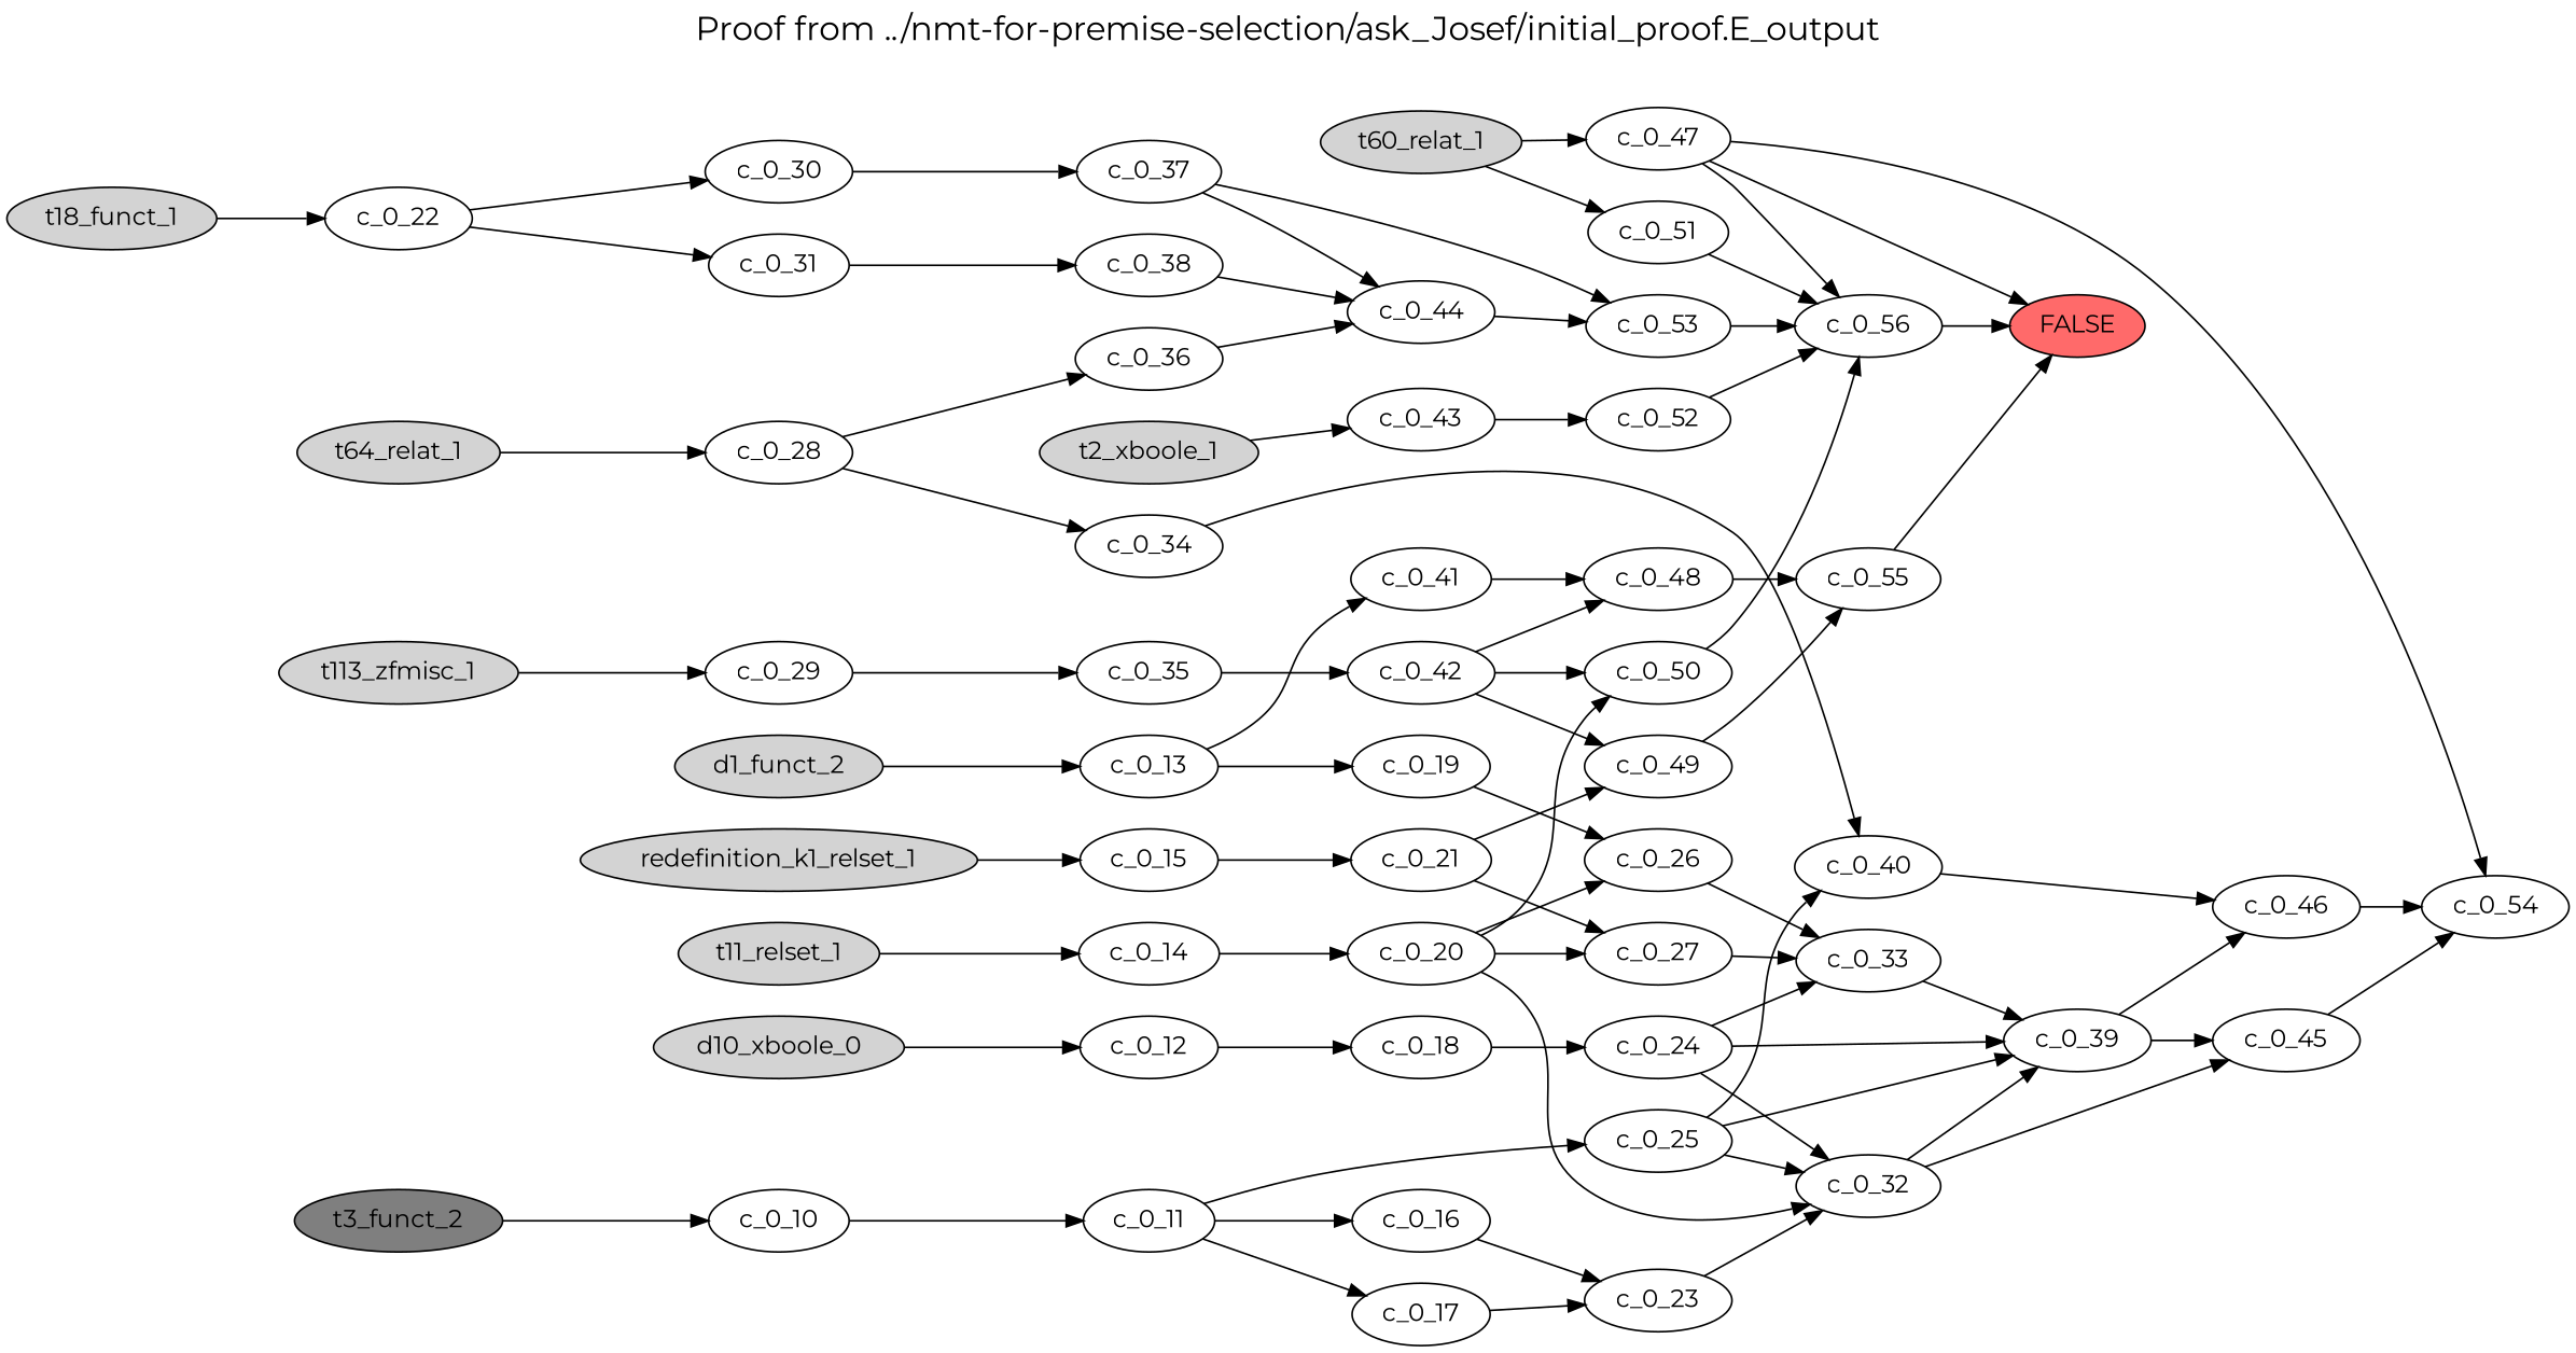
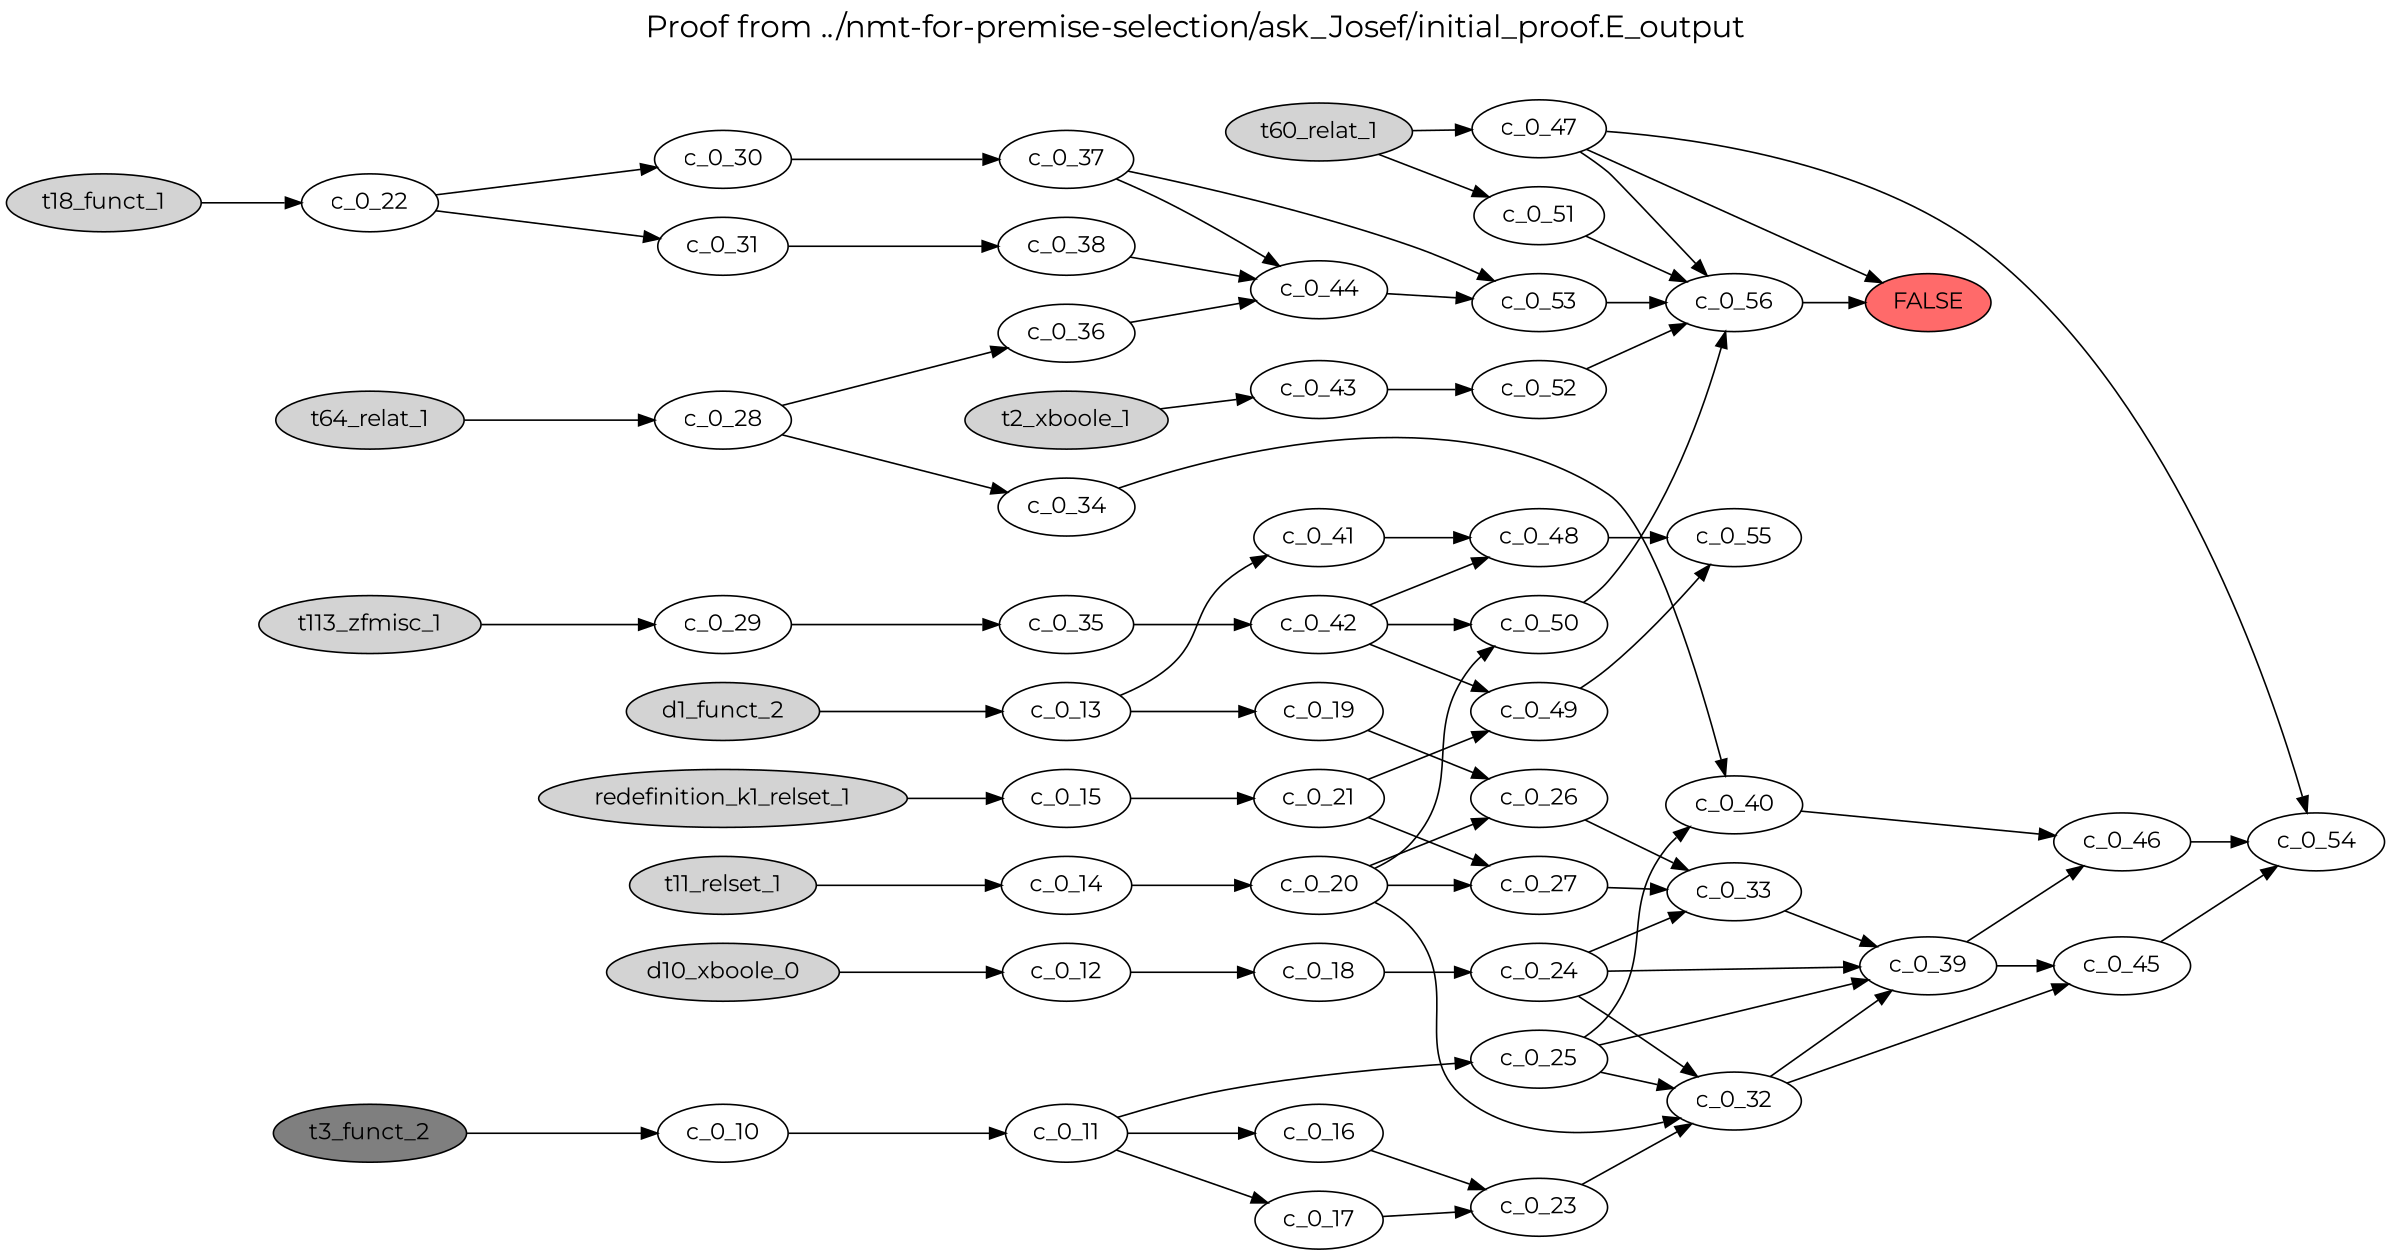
  digraph {
    fontname=Montserrat
    fontsize=19
    label="Proof from ../nmt-for-premise-selection/ask_Josef/initial_proof.E_output"
    labelloc=t
    rankdir=LR
    node [fontname=Montserrat]
    edge [fontname=Montserrat]
    FALSE [fillcolor=indianred1 style=filled]
    t113_zfmisc_1 [style=filled]
    c_0_29
    c_0_35
    t2_xboole_1 [style=filled]
    c_0_43
    c_0_52
    t18_funct_1 [style=filled]
    c_0_22
    c_0_30
    c_0_31
    d1_funct_2 [style=filled]
    c_0_13
    c_0_19
    c_0_41
    t64_relat_1 [style=filled]
    c_0_28
    c_0_36
    c_0_34
    t60_relat_1 [style=filled]
    c_0_51
    c_0_47
    c_0_56
    c_0_54
    t11_relset_1 [style=filled]
    c_0_14
    c_0_20
    d10_xboole_0 [style=filled]
    c_0_12
    c_0_18
    redefinition_k1_relset_1 [style=filled]
    c_0_15
    c_0_21
    t3_funct_2 [fillcolor=grey50 style=filled]
    c_0_10
    c_0_11
    c_0_24
    c_0_44
    c_0_53
    c_0_37
    c_0_38
    c_0_32
    c_0_39
    c_0_45
    c_0_46
    c_0_33
    c_0_25
    c_0_16
    c_0_17
    c_0_40
    c_0_23
    c_0_26
    c_0_42
    c_0_49
    c_0_48
    c_0_50
    c_0_55
    c_0_27
    t113_zfmisc_1 -> c_0_29
    c_0_29 -> c_0_35
    c_0_35 -> c_0_42
    t2_xboole_1 -> c_0_43
    c_0_43 -> c_0_52
    c_0_52 -> c_0_56
    t18_funct_1 -> c_0_22
    c_0_22 -> c_0_30
    c_0_22 -> c_0_31
    c_0_30 -> c_0_37
    c_0_31 -> c_0_38
    d1_funct_2 -> c_0_13
    c_0_13 -> c_0_19
    c_0_13 -> c_0_41
    c_0_19 -> c_0_26
    c_0_41 -> c_0_48
    t64_relat_1 -> c_0_28
    c_0_28 -> c_0_36
    c_0_28 -> c_0_34
    c_0_36 -> c_0_44
    c_0_34 -> c_0_40
    t60_relat_1 -> c_0_51
    t60_relat_1 -> c_0_47
    c_0_51 -> c_0_56
    c_0_47 -> FALSE
    c_0_47 -> c_0_56
    c_0_47 -> c_0_54
    c_0_56 -> FALSE
    t11_relset_1 -> c_0_14
    c_0_14 -> c_0_20
    c_0_20 -> c_0_32
    c_0_20 -> c_0_26
    c_0_20 -> c_0_50
    c_0_20 -> c_0_27
    d10_xboole_0 -> c_0_12
    c_0_12 -> c_0_18
    c_0_18 -> c_0_24
    redefinition_k1_relset_1 -> c_0_15
    c_0_15 -> c_0_21
    c_0_21 -> c_0_49
    c_0_21 -> c_0_27
    t3_funct_2 -> c_0_10
    c_0_10 -> c_0_11
    c_0_11 -> c_0_25
    c_0_11 -> c_0_16
    c_0_11 -> c_0_17
    c_0_24 -> c_0_32
    c_0_24 -> c_0_39
    c_0_24 -> c_0_33
    c_0_44 -> c_0_53
    c_0_53 -> c_0_56
    c_0_37 -> c_0_44
    c_0_37 -> c_0_53
    c_0_38 -> c_0_44
    c_0_32 -> c_0_39
    c_0_32 -> c_0_45
    c_0_39 -> c_0_45
    c_0_39 -> c_0_46
    c_0_45 -> c_0_54
    c_0_46 -> c_0_54
    c_0_33 -> c_0_39
    c_0_25 -> c_0_32
    c_0_25 -> c_0_39
    c_0_25 -> c_0_40
    c_0_16 -> c_0_23
    c_0_17 -> c_0_23
    c_0_40 -> c_0_46
    c_0_23 -> c_0_32
    c_0_26 -> c_0_33
    c_0_42 -> c_0_49
    c_0_42 -> c_0_48
    c_0_42 -> c_0_50
    c_0_49 -> c_0_55
    c_0_48 -> c_0_55
    c_0_50 -> c_0_56
-   c_0_55 -> FALSE
    c_0_27 -> c_0_33
  }
